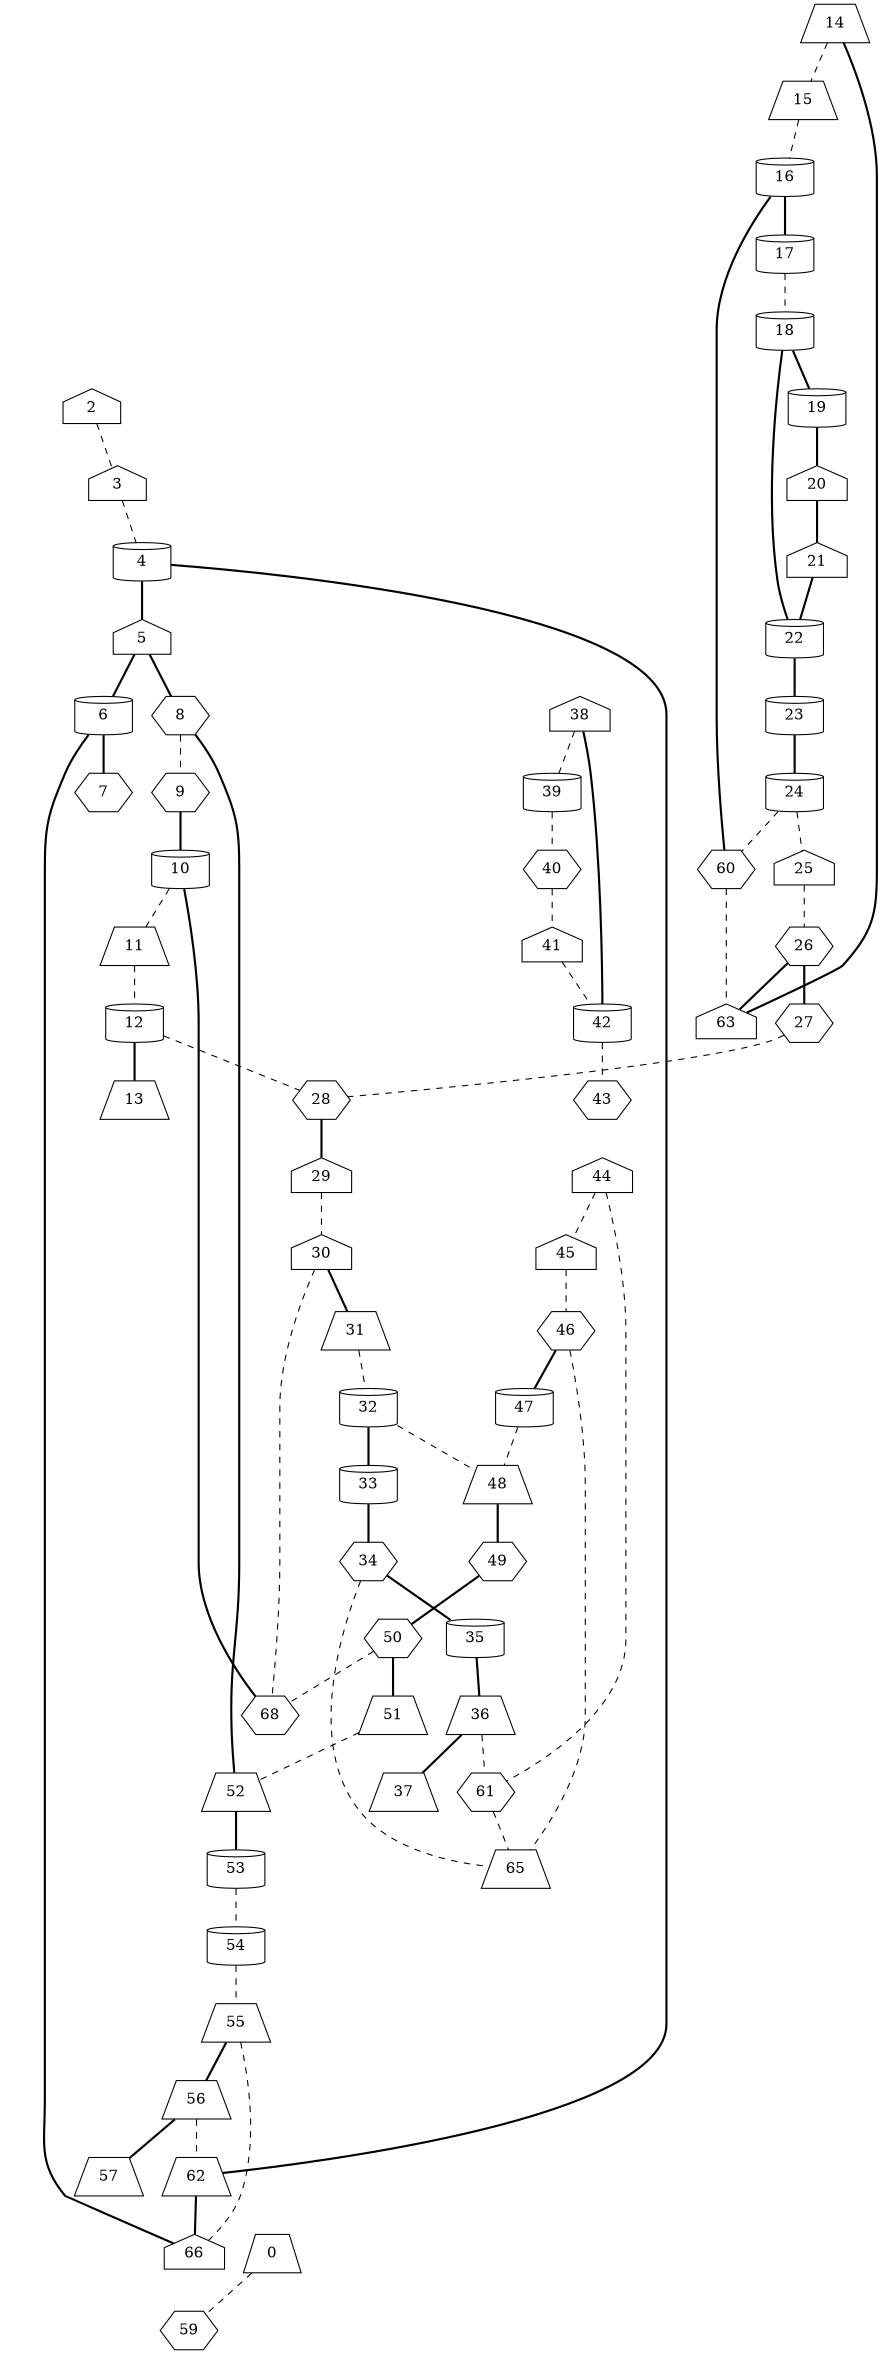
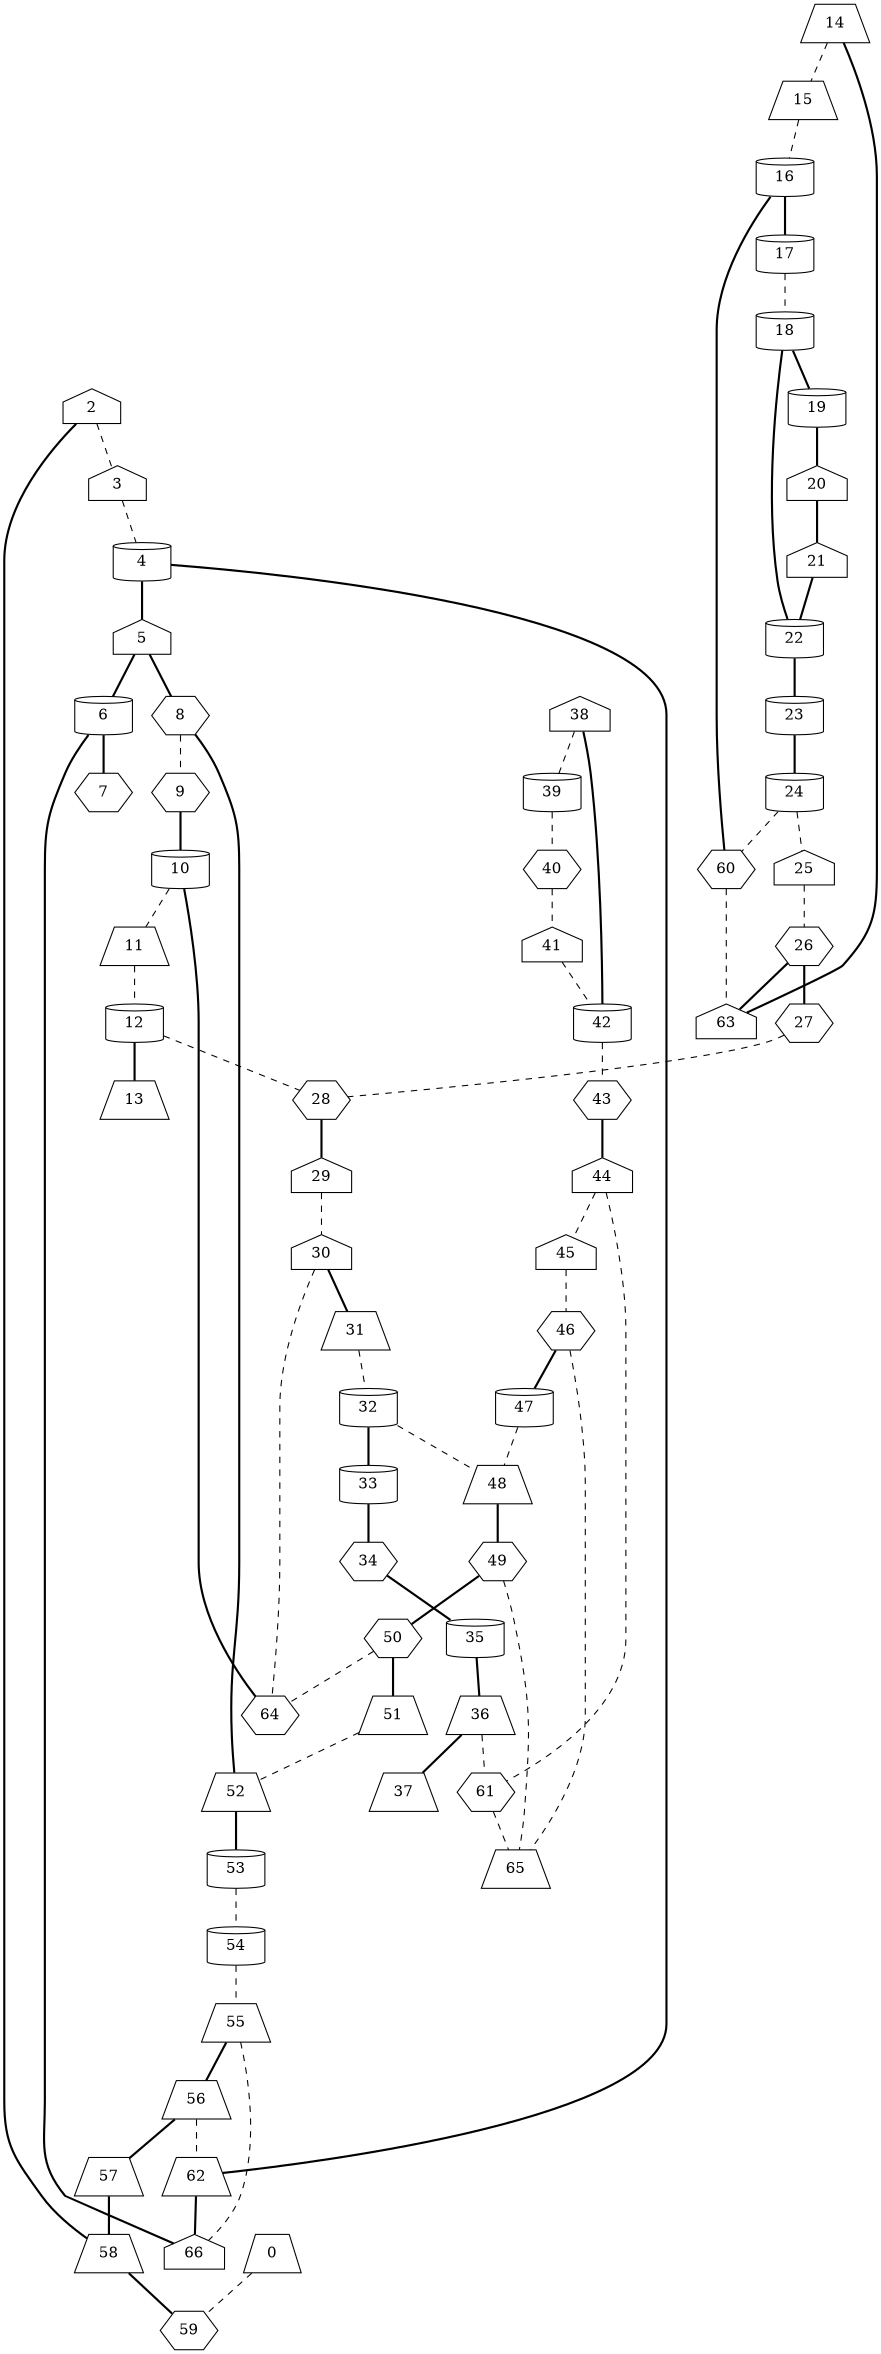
  graph {
    node [shape=cylinder]
    edge [style=bold]
    0 [shape=trapezium]
    59 [shape=hexagon]
    2 [shape=house]
    3 [shape=house]
+   58 [shape=trapezium]
    4
    5 [shape=house]
    62 [shape=trapezium]
    6
    8 [shape=hexagon]
    66 [shape=house]
    7 [shape=hexagon]
    9 [shape=hexagon]
    52 [shape=trapezium]
    10
    53
    11 [shape=trapezium]
-   64 [shape=hexagon label=68]
+   64 [shape=hexagon]
    54
    12
    13 [shape=trapezium]
    28 [shape=hexagon]
    29 [shape=house]
    14 [shape=trapezium]
    15 [shape=trapezium]
    63 [shape=house]
    30 [shape=house]
    16
    17
    60 [shape=hexagon]
    18
    19
    22
    20 [shape=house]
    23
    21 [shape=house]
    24
    25 [shape=house]
    26 [shape=hexagon]
    27 [shape=hexagon]
    31 [shape=trapezium]
    32
    33
    48 [shape=trapezium]
    34 [shape=hexagon]
    49 [shape=hexagon]
    35
    65 [shape=trapezium]
    50 [shape=hexagon]
    36 [shape=trapezium]
    37 [shape=trapezium]
    61 [shape=hexagon]
    38 [shape=house]
    39
    42
    40 [shape=hexagon]
    43 [shape=hexagon]
    41 [shape=house]
    44 [shape=house]
    45 [shape=house]
    46 [shape=hexagon]
    47
    51 [shape=trapezium]
    55 [shape=trapezium]
    56 [shape=trapezium]
    57 [shape=trapezium]
    0 -- 59 [style=dashed]
    2 -- 3 [style=dashed]
+   2 -- 58
    3 -- 4 [style=dashed]
+   58 -- 59
    4 -- 5
    4 -- 62
    5 -- 6
    5 -- 8
    62 -- 66
    6 -- 66
    6 -- 7
    8 -- 9 [style=dashed]
    8 -- 52
    9 -- 10
    52 -- 53
    10 -- 11 [style=dashed]
    10 -- 64
    53 -- 54 [style=dashed]
    11 -- 12 [style=dashed]
    54 -- 55 [style=dashed]
    12 -- 13
    12 -- 28 [style=dashed]
    28 -- 29
    29 -- 30 [style=dashed]
    14 -- 15 [style=dashed]
    14 -- 63
    15 -- 16 [style=dashed]
    30 -- 64 [style=dashed]
    30 -- 31
    16 -- 17
    16 -- 60
    17 -- 18 [style=dashed]
    60 -- 63 [style=dashed]
    18 -- 19
    18 -- 22
    19 -- 20
    22 -- 23
    20 -- 21
    23 -- 24
    21 -- 22
    24 -- 60 [style=dashed]
    24 -- 25 [style=dashed]
    25 -- 26 [style=dashed]
    26 -- 63
    26 -- 27
    27 -- 28 [style=dashed]
    31 -- 32 [style=dashed]
    32 -- 33
    32 -- 48 [style=dashed]
    33 -- 34
    48 -- 49
    34 -- 35
-   34 -- 65 [style=dashed]
+   49 -- 65 [style=dashed]
    49 -- 50
    35 -- 36
    50 -- 64 [style=dashed]
    50 -- 51
    36 -- 37
    36 -- 61 [style=dashed]
    61 -- 65 [style=dashed]
    38 -- 39 [style=dashed]
    38 -- 42
    39 -- 40 [style=dashed]
    42 -- 43 [style=dashed]
    40 -- 41 [style=dashed]
+   43 -- 44
    41 -- 42 [style=dashed]
    44 -- 61 [style=dashed]
    44 -- 45 [style=dashed]
    45 -- 46 [style=dashed]
    46 -- 65 [style=dashed]
    46 -- 47
    47 -- 48 [style=dashed]
    51 -- 52 [style=dashed]
    55 -- 66 [style=dashed]
    55 -- 56
    56 -- 62 [style=dashed]
    56 -- 57
+   57 -- 58
  }
